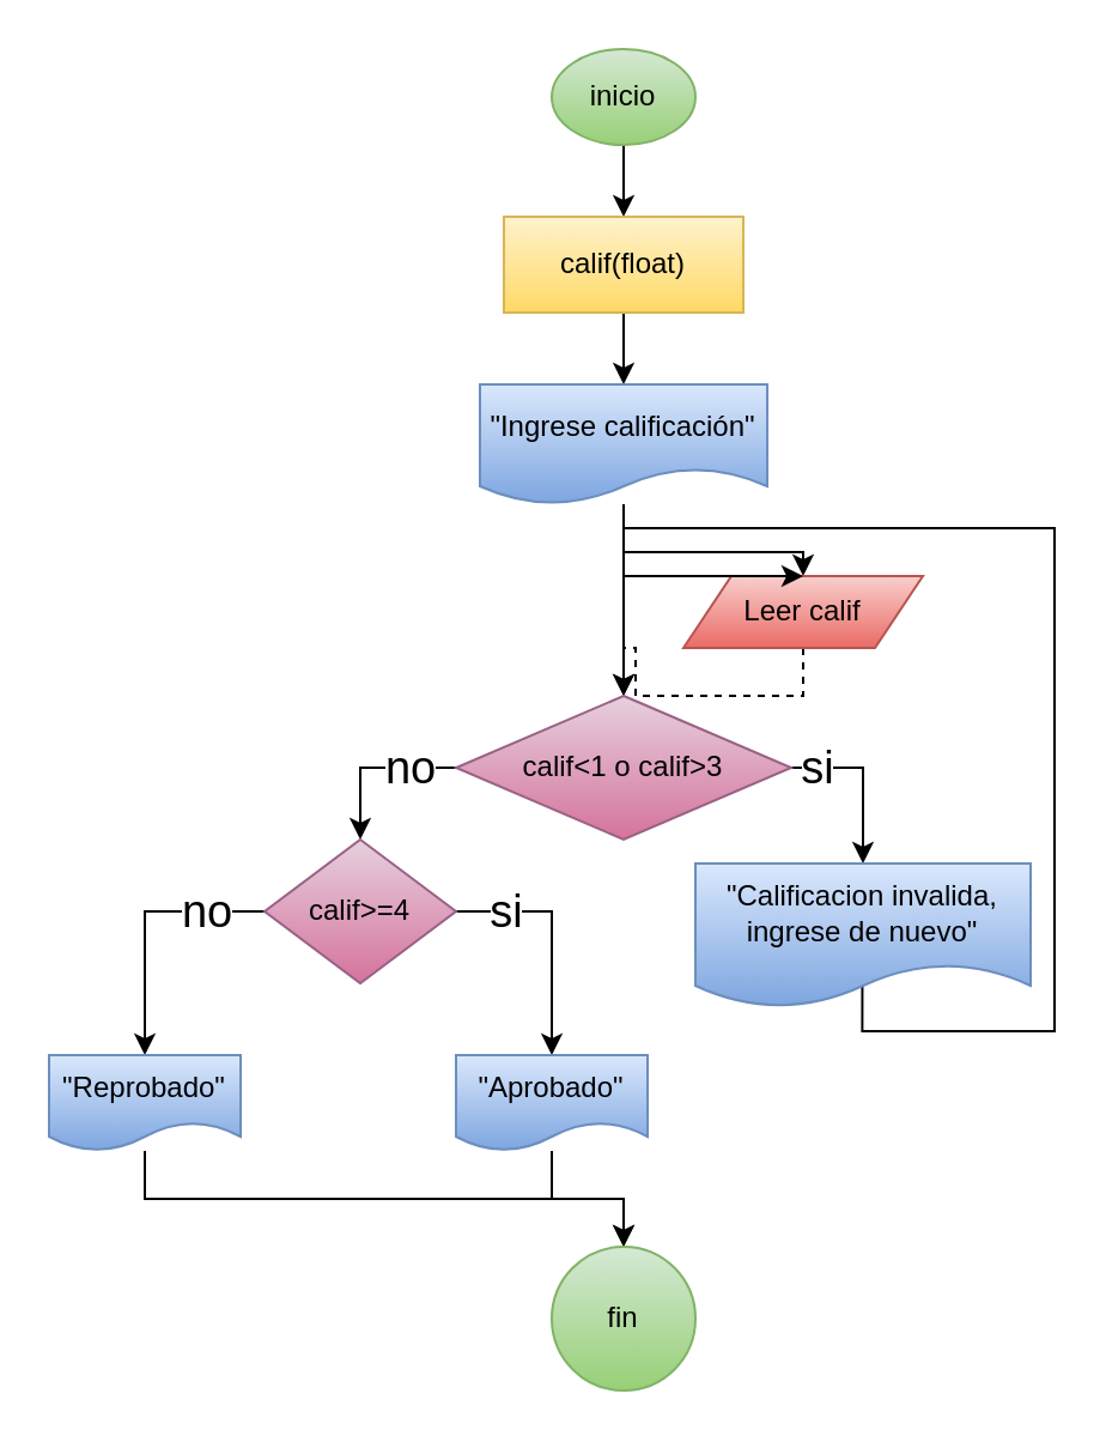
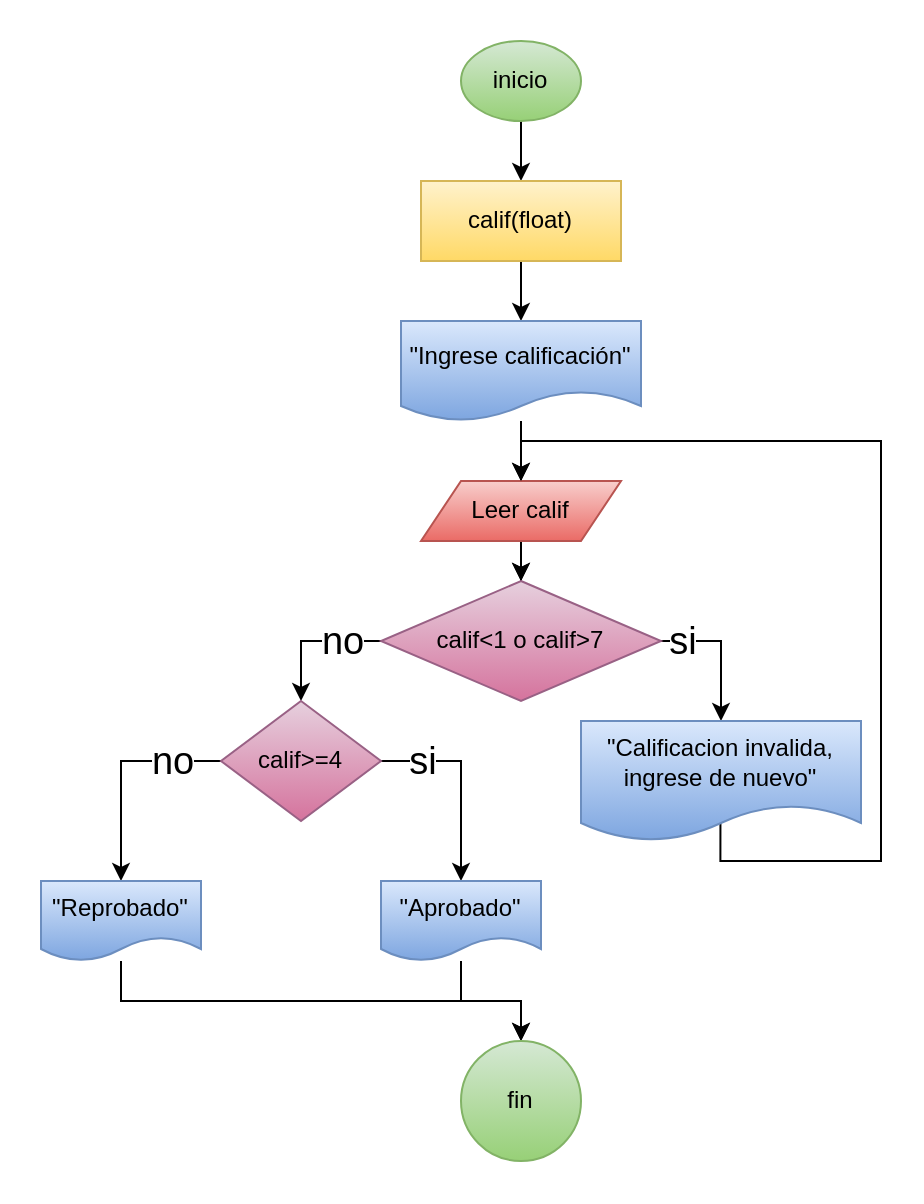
  <mxCell id="0" />
  <mxCell id="1" parent="0" />
  <mxCell id="2" value="" style="edgeStyle=orthogonalEdgeStyle;rounded=0;orthogonalLoop=1;jettySize=auto;html=1;" parent="1" source="3" target="5" edge="1"><mxGeometry relative="1" as="geometry" /></mxCell>
  <mxCell id="3" value="inicio" style="ellipse;whiteSpace=wrap;html=1;fillColor=#d5e8d4;gradientColor=#97d077;strokeColor=#82b366;" parent="1" vertex="1"><mxGeometry x="230" y="20" width="60" height="40" as="geometry" /></mxCell>
  <mxCell id="4" value="" style="edgeStyle=orthogonalEdgeStyle;rounded=0;orthogonalLoop=1;jettySize=auto;html=1;" parent="1" source="5" target="8" edge="1"><mxGeometry relative="1" as="geometry" /></mxCell>
  <mxCell id="5" value="calif(float)" style="whiteSpace=wrap;html=1;fillColor=#fff2cc;gradientColor=#ffd966;strokeColor=#d6b656;" parent="1" vertex="1"><mxGeometry x="210" y="90" width="100" height="40" as="geometry" /></mxCell>
  <mxCell id="6" value="" style="edgeStyle=orthogonalEdgeStyle;rounded=0;orthogonalLoop=1;jettySize=auto;html=1;" parent="1" source="8" target="10" edge="1"><mxGeometry relative="1" as="geometry" /></mxCell>
  <mxCell id="7" value="" style="edgeStyle=orthogonalEdgeStyle;rounded=0;orthogonalLoop=1;jettySize=auto;html=1;" edge="1" parent="1" source="8" target="15"><mxGeometry relative="1" as="geometry" /></mxCell>
  <mxCell id="8" value="&quot;Ingrese calificación&quot;" style="shape=document;whiteSpace=wrap;html=1;boundedLbl=1;fillColor=#dae8fc;gradientColor=#7ea6e0;strokeColor=#6c8ebf;" parent="1" vertex="1"><mxGeometry x="200" y="160" width="120" height="50" as="geometry" /></mxCell>
  <mxCell id="9" style="edgeStyle=orthogonalEdgeStyle;rounded=0;orthogonalLoop=1;jettySize=auto;html=1;entryX=0.5;entryY=0;entryDx=0;entryDy=0;fontSize=19;dashed=1;" parent="1" source="10" target="15" edge="1"><mxGeometry relative="1" as="geometry" /></mxCell>
- <mxCell id="10" value="Leer calif" style="shape=parallelogram;perimeter=parallelogramPerimeter;whiteSpace=wrap;html=1;fixedSize=1;fillColor=#f8cecc;gradientColor=#ea6b66;strokeColor=#b85450;" parent="1" vertex="1"><mxGeometry x="285" y="240" width="100" height="30" as="geometry" /></mxCell>
+ <mxCell id="10" value="Leer calif" style="shape=parallelogram;perimeter=parallelogramPerimeter;whiteSpace=wrap;html=1;fixedSize=1;fillColor=#f8cecc;gradientColor=#ea6b66;strokeColor=#b85450;" parent="1" vertex="1"><mxGeometry x="210" y="240" width="100" height="30" as="geometry" /></mxCell>
  <mxCell id="11" style="edgeStyle=orthogonalEdgeStyle;rounded=0;orthogonalLoop=1;jettySize=auto;html=1;entryX=0.5;entryY=0;entryDx=0;entryDy=0;fontSize=19;" parent="1" source="15" target="17" edge="1"><mxGeometry relative="1" as="geometry"><Array as="points"><mxPoint x="360" y="320" /></Array></mxGeometry></mxCell>
  <mxCell id="12" value="si" style="edgeLabel;html=1;align=center;verticalAlign=middle;resizable=0;points=[];fontSize=19;" parent="11" vertex="1" connectable="0"><mxGeometry x="-0.367" relative="1" as="geometry"><mxPoint x="-12" as="offset" /></mxGeometry></mxCell>
  <mxCell id="13" style="edgeStyle=orthogonalEdgeStyle;rounded=0;orthogonalLoop=1;jettySize=auto;html=1;entryX=0.5;entryY=0;entryDx=0;entryDy=0;fontSize=19;" parent="1" source="15" target="22" edge="1"><mxGeometry relative="1" as="geometry"><Array as="points"><mxPoint x="150" y="320" /></Array></mxGeometry></mxCell>
  <mxCell id="14" value="no" style="edgeLabel;html=1;align=center;verticalAlign=middle;resizable=0;points=[];fontSize=19;" parent="13" vertex="1" connectable="0"><mxGeometry x="-0.098" relative="1" as="geometry"><mxPoint x="12" as="offset" /></mxGeometry></mxCell>
- <mxCell id="15" value="calif&amp;lt;1 o calif&amp;gt;3" style="rhombus;whiteSpace=wrap;html=1;fillColor=#e6d0de;gradientColor=#d5739d;strokeColor=#996185;" parent="1" vertex="1"><mxGeometry x="190" y="290" width="140" height="60" as="geometry" /></mxCell>
+ <mxCell id="15" value="calif&amp;lt;1 o calif&amp;gt;7" style="rhombus;whiteSpace=wrap;html=1;fillColor=#e6d0de;gradientColor=#d5739d;strokeColor=#996185;" parent="1" vertex="1"><mxGeometry x="190" y="290" width="140" height="60" as="geometry" /></mxCell>
  <mxCell id="16" style="edgeStyle=orthogonalEdgeStyle;rounded=0;orthogonalLoop=1;jettySize=auto;html=1;entryX=0.5;entryY=0;entryDx=0;entryDy=0;fontSize=19;exitX=0.498;exitY=0.849;exitDx=0;exitDy=0;exitPerimeter=0;" parent="1" source="17" target="10" edge="1"><mxGeometry relative="1" as="geometry"><Array as="points"><mxPoint x="360" y="430" /><mxPoint x="440" y="430" /><mxPoint x="440" y="220" /><mxPoint x="260" y="220" /></Array></mxGeometry></mxCell>
  <mxCell id="17" value="&quot;Calificacion invalida, ingrese de nuevo&quot;" style="shape=document;whiteSpace=wrap;html=1;boundedLbl=1;fillColor=#dae8fc;gradientColor=#7ea6e0;strokeColor=#6c8ebf;" parent="1" vertex="1"><mxGeometry x="290" y="360" width="140" height="60" as="geometry" /></mxCell>
  <mxCell id="18" value="" style="edgeStyle=orthogonalEdgeStyle;rounded=0;orthogonalLoop=1;jettySize=auto;html=1;" parent="1" source="22" target="24" edge="1"><mxGeometry relative="1" as="geometry"><Array as="points"><mxPoint x="230" y="380" /></Array></mxGeometry></mxCell>
  <mxCell id="19" value="si" style="edgeLabel;html=1;align=center;verticalAlign=middle;resizable=0;points=[];fontSize=19;" parent="18" vertex="1" connectable="0"><mxGeometry x="-0.353" relative="1" as="geometry"><mxPoint x="-12" as="offset" /></mxGeometry></mxCell>
  <mxCell id="20" value="" style="edgeStyle=orthogonalEdgeStyle;rounded=0;orthogonalLoop=1;jettySize=auto;html=1;" parent="1" source="22" target="26" edge="1"><mxGeometry relative="1" as="geometry" /></mxCell>
  <mxCell id="21" value="no" style="edgeLabel;html=1;align=center;verticalAlign=middle;resizable=0;points=[];fontSize=19;" parent="20" vertex="1" connectable="0"><mxGeometry x="-0.228" y="1" relative="1" as="geometry"><mxPoint x="17" y="-1" as="offset" /></mxGeometry></mxCell>
  <mxCell id="22" value="calif&amp;gt;=4" style="rhombus;whiteSpace=wrap;html=1;fillColor=#e6d0de;gradientColor=#d5739d;strokeColor=#996185;" parent="1" vertex="1"><mxGeometry x="110" y="350" width="80" height="60" as="geometry" /></mxCell>
  <mxCell id="23" style="edgeStyle=orthogonalEdgeStyle;rounded=0;orthogonalLoop=1;jettySize=auto;html=1;entryX=0.5;entryY=0;entryDx=0;entryDy=0;fontSize=19;" parent="1" source="24" target="27" edge="1"><mxGeometry relative="1" as="geometry" /></mxCell>
  <mxCell id="24" value="&quot;Aprobado&quot;" style="shape=document;whiteSpace=wrap;html=1;boundedLbl=1;fillColor=#dae8fc;gradientColor=#7ea6e0;strokeColor=#6c8ebf;" parent="1" vertex="1"><mxGeometry x="190" y="440" width="80" height="40" as="geometry" /></mxCell>
  <mxCell id="25" style="edgeStyle=orthogonalEdgeStyle;rounded=0;orthogonalLoop=1;jettySize=auto;html=1;entryX=0.5;entryY=0;entryDx=0;entryDy=0;fontSize=19;" parent="1" source="26" target="27" edge="1"><mxGeometry relative="1" as="geometry"><Array as="points"><mxPoint x="60" y="500" /><mxPoint x="260" y="500" /></Array></mxGeometry></mxCell>
  <mxCell id="26" value="&quot;Reprobado&quot;" style="shape=document;whiteSpace=wrap;html=1;boundedLbl=1;fillColor=#dae8fc;gradientColor=#7ea6e0;strokeColor=#6c8ebf;" parent="1" vertex="1"><mxGeometry x="20" y="440" width="80" height="40" as="geometry" /></mxCell>
  <mxCell id="27" value="fin" style="ellipse;whiteSpace=wrap;html=1;fillColor=#d5e8d4;gradientColor=#97d077;strokeColor=#82b366;" parent="1" vertex="1"><mxGeometry x="230" y="520" width="60" height="60" as="geometry" /></mxCell>
